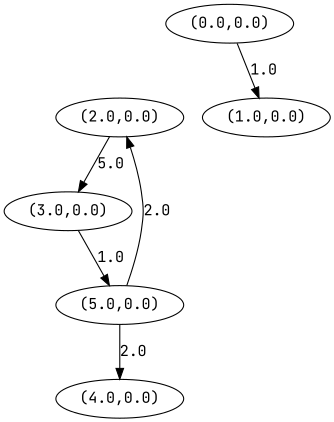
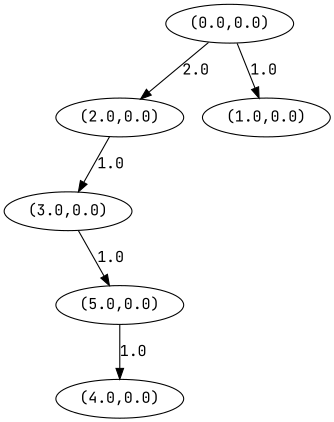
  digraph {
    fontname="JetBrains Mono"
    node [fontname="JetBrains Mono"]
    edge [fontname="JetBrains Mono"]
    n1 [label="(0.0,0.0)"]
    n2 [label="(2.0,0.0)"]
    n3 [label="(1.0,0.0)"]
    n4 [label="(3.0,0.0)"]
    n5 [label="(5.0,0.0)"]
    n6 [label="(4.0,0.0)"]
-   n5 -> n2 [label=2.0]
+   n1 -> n2 [label=2.0]
    n1 -> n3 [label=1.0]
-   n2 -> n4 [label=5.0]
+   n2 -> n4 [label=1.0]
    n4 -> n5 [label=1.0]
-   n5 -> n6 [label=2.0]
+   n5 -> n6 [label=1.0]
  }
